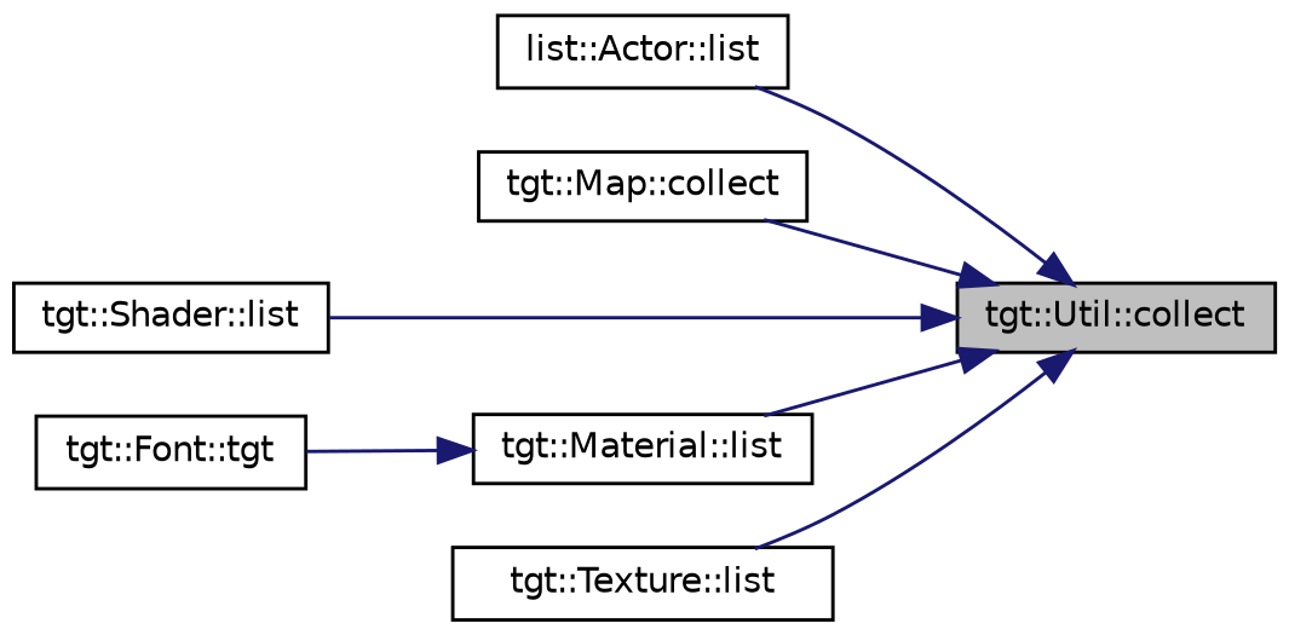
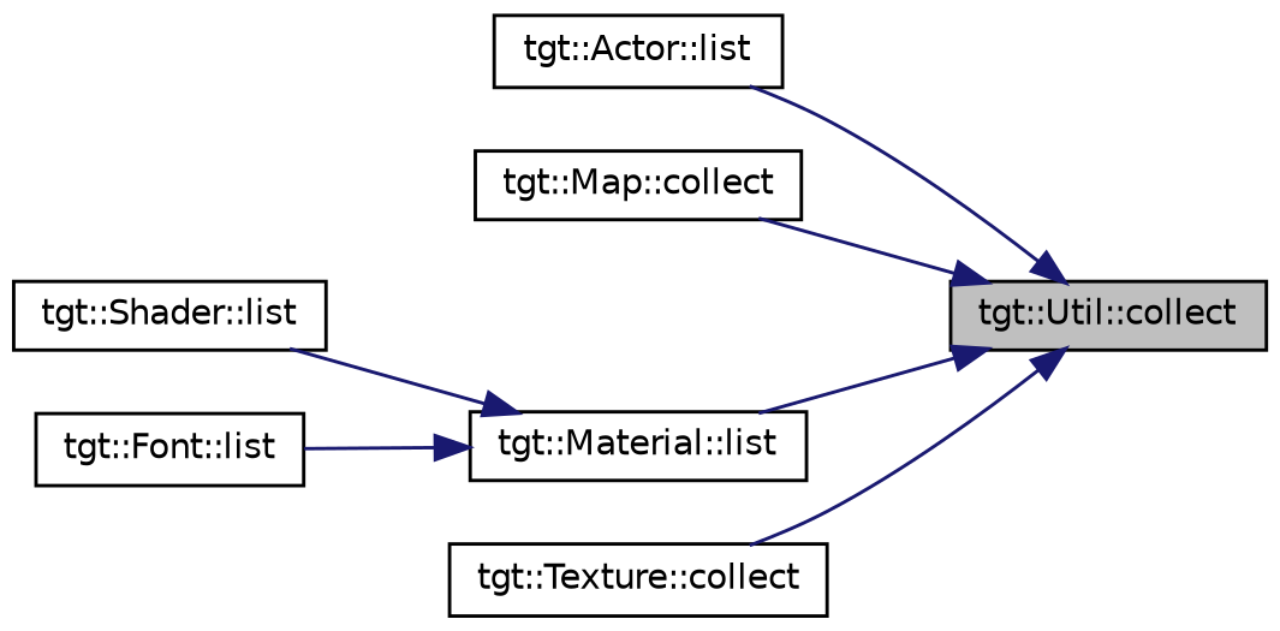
  digraph {
    rankdir=RL
    node [color=black fillcolor=white fontname=Helvetica fontsize=10 shape=record style=filled]
    edge [color=midnightblue dir=back fontname=Helvetica fontsize=10 labelfontname=Helvetica labelfontsize=10 style=solid]
    n1 [fillcolor=grey75 fontcolor=black height=0.2 label="tgt::Util::collect" width=0.4]
-   n2 [height=0.2 label="list::Actor::list" width=0.4]
+   n2 [height=0.2 label="tgt::Actor::list" width=0.4]
    n3 [height=0.2 label="tgt::Map::collect" width=0.4]
    n4 [height=0.2 label="tgt::Material::list" width=0.4]
    n5 [height=0.2 label="tgt::Shader::list" width=0.4]
-   n6 [height=0.2 label="tgt::Texture::list" width=0.4]
-   n7 [height=0.2 label="tgt::Font::tgt" width=0.4]
+   n6 [height=0.2 label="tgt::Texture::collect" width=0.4]
+   n7 [height=0.2 label="tgt::Font::list" width=0.4]
    n1 -> n2
    n1 -> n3
    n1 -> n4
-   n1 -> n5
+   n4 -> n5
    n1 -> n6
    n4 -> n7
  }
